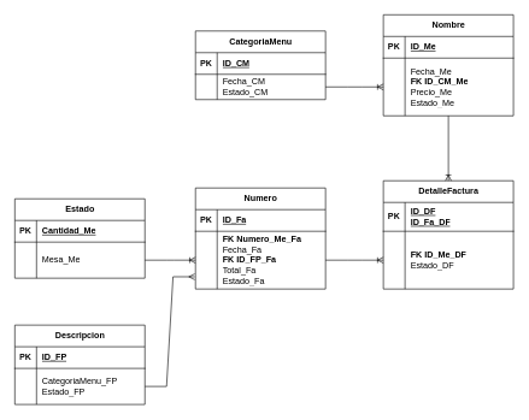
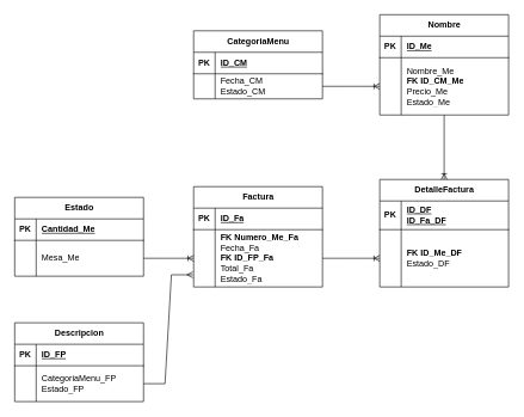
  <mxCell id="0" />
  <mxCell id="1" parent="0" />
  <mxCell id="2" value="Nombre" style="shape=table;startSize=30;container=1;collapsible=1;childLayout=tableLayout;fixedRows=1;rowLines=0;fontStyle=1;align=center;resizeLast=1;html=1;" parent="1" vertex="1"><mxGeometry x="530" y="20" width="180" height="140" as="geometry" /></mxCell>
  <mxCell id="3" value="" style="shape=tableRow;horizontal=0;startSize=0;swimlaneHead=0;swimlaneBody=0;fillColor=none;collapsible=0;dropTarget=0;points=[[0,0.5],[1,0.5]];portConstraint=eastwest;top=0;left=0;right=0;bottom=1;" parent="2" vertex="1"><mxGeometry y="30" width="180" height="30" as="geometry" /></mxCell>
  <mxCell id="4" value="PK" style="shape=partialRectangle;connectable=0;fillColor=none;top=0;left=0;bottom=0;right=0;fontStyle=1;overflow=hidden;whiteSpace=wrap;html=1;" parent="3" vertex="1"><mxGeometry width="30" height="30" as="geometry"><mxRectangle width="30" height="30" as="alternateBounds" /></mxGeometry></mxCell>
  <mxCell id="5" value="ID_Me" style="shape=partialRectangle;connectable=0;fillColor=none;top=0;left=0;bottom=0;right=0;align=left;spacingLeft=6;fontStyle=5;overflow=hidden;whiteSpace=wrap;html=1;" parent="3" vertex="1"><mxGeometry x="30" width="150" height="30" as="geometry"><mxRectangle width="150" height="30" as="alternateBounds" /></mxGeometry></mxCell>
  <mxCell id="6" value="" style="shape=tableRow;horizontal=0;startSize=0;swimlaneHead=0;swimlaneBody=0;fillColor=none;collapsible=0;dropTarget=0;points=[[0,0.5],[1,0.5]];portConstraint=eastwest;top=0;left=0;right=0;bottom=0;" parent="2" vertex="1"><mxGeometry y="60" width="180" height="80" as="geometry" /></mxCell>
  <mxCell id="7" value="&amp;nbsp;" style="shape=partialRectangle;connectable=0;fillColor=none;top=0;left=0;bottom=0;right=0;editable=1;overflow=hidden;whiteSpace=wrap;html=1;" parent="6" vertex="1"><mxGeometry width="30" height="80" as="geometry"><mxRectangle width="30" height="80" as="alternateBounds" /></mxGeometry></mxCell>
- <mxCell id="8" value="Fecha_Me&lt;div&gt;&lt;b&gt;FK ID_CM_Me&lt;/b&gt;&lt;/div&gt;&lt;div&gt;Precio_Me&lt;/div&gt;&lt;div&gt;Estado_Me&lt;/div&gt;" style="shape=partialRectangle;connectable=0;fillColor=none;top=0;left=0;bottom=0;right=0;align=left;spacingLeft=6;overflow=hidden;whiteSpace=wrap;html=1;" parent="6" vertex="1"><mxGeometry x="30" width="150" height="80" as="geometry"><mxRectangle width="150" height="80" as="alternateBounds" /></mxGeometry></mxCell>
+ <mxCell id="8" value="Nombre_Me&lt;div&gt;&lt;b&gt;FK ID_CM_Me&lt;/b&gt;&lt;/div&gt;&lt;div&gt;Precio_Me&lt;/div&gt;&lt;div&gt;Estado_Me&lt;/div&gt;" style="shape=partialRectangle;connectable=0;fillColor=none;top=0;left=0;bottom=0;right=0;align=left;spacingLeft=6;overflow=hidden;whiteSpace=wrap;html=1;" parent="6" vertex="1"><mxGeometry x="30" width="150" height="80" as="geometry"><mxRectangle width="150" height="80" as="alternateBounds" /></mxGeometry></mxCell>
  <mxCell id="9" value="CategoriaMenu" style="shape=table;startSize=30;container=1;collapsible=1;childLayout=tableLayout;fixedRows=1;rowLines=0;fontStyle=1;align=center;resizeLast=1;html=1;" parent="1" vertex="1"><mxGeometry x="270" y="42.5" width="180" height="95" as="geometry" /></mxCell>
  <mxCell id="10" value="" style="shape=tableRow;horizontal=0;startSize=0;swimlaneHead=0;swimlaneBody=0;fillColor=none;collapsible=0;dropTarget=0;points=[[0,0.5],[1,0.5]];portConstraint=eastwest;top=0;left=0;right=0;bottom=1;" parent="9" vertex="1"><mxGeometry y="30" width="180" height="30" as="geometry" /></mxCell>
  <mxCell id="11" value="PK" style="shape=partialRectangle;connectable=0;fillColor=none;top=0;left=0;bottom=0;right=0;fontStyle=1;overflow=hidden;whiteSpace=wrap;html=1;" parent="10" vertex="1"><mxGeometry width="30" height="30" as="geometry"><mxRectangle width="30" height="30" as="alternateBounds" /></mxGeometry></mxCell>
  <mxCell id="12" value="ID_CM" style="shape=partialRectangle;connectable=0;fillColor=none;top=0;left=0;bottom=0;right=0;align=left;spacingLeft=6;fontStyle=5;overflow=hidden;whiteSpace=wrap;html=1;" parent="10" vertex="1"><mxGeometry x="30" width="150" height="30" as="geometry"><mxRectangle width="150" height="30" as="alternateBounds" /></mxGeometry></mxCell>
  <mxCell id="13" value="" style="shape=tableRow;horizontal=0;startSize=0;swimlaneHead=0;swimlaneBody=0;fillColor=none;collapsible=0;dropTarget=0;points=[[0,0.5],[1,0.5]];portConstraint=eastwest;top=0;left=0;right=0;bottom=0;" parent="9" vertex="1"><mxGeometry y="60" width="180" height="35" as="geometry" /></mxCell>
  <mxCell id="14" value="" style="shape=partialRectangle;connectable=0;fillColor=none;top=0;left=0;bottom=0;right=0;editable=1;overflow=hidden;whiteSpace=wrap;html=1;" parent="13" vertex="1"><mxGeometry width="30" height="35" as="geometry"><mxRectangle width="30" height="35" as="alternateBounds" /></mxGeometry></mxCell>
  <mxCell id="15" value="Fecha_CM&lt;div&gt;Estado_CM&lt;/div&gt;" style="shape=partialRectangle;connectable=0;fillColor=none;top=0;left=0;bottom=0;right=0;align=left;spacingLeft=6;overflow=hidden;whiteSpace=wrap;html=1;" parent="13" vertex="1"><mxGeometry x="30" width="150" height="35" as="geometry"><mxRectangle width="150" height="35" as="alternateBounds" /></mxGeometry></mxCell>
- <mxCell id="16" value="Numero" style="shape=table;startSize=30;container=1;collapsible=1;childLayout=tableLayout;fixedRows=1;rowLines=0;fontStyle=1;align=center;resizeLast=1;html=1;" parent="1" vertex="1"><mxGeometry x="270" y="260" width="180" height="140" as="geometry" /></mxCell>
+ <mxCell id="16" value="Factura" style="shape=table;startSize=30;container=1;collapsible=1;childLayout=tableLayout;fixedRows=1;rowLines=0;fontStyle=1;align=center;resizeLast=1;html=1;" parent="1" vertex="1"><mxGeometry x="270" y="260" width="180" height="140" as="geometry" /></mxCell>
  <mxCell id="17" value="" style="shape=tableRow;horizontal=0;startSize=0;swimlaneHead=0;swimlaneBody=0;fillColor=none;collapsible=0;dropTarget=0;points=[[0,0.5],[1,0.5]];portConstraint=eastwest;top=0;left=0;right=0;bottom=1;" parent="16" vertex="1"><mxGeometry y="30" width="180" height="30" as="geometry" /></mxCell>
  <mxCell id="18" value="PK" style="shape=partialRectangle;connectable=0;fillColor=none;top=0;left=0;bottom=0;right=0;fontStyle=1;overflow=hidden;whiteSpace=wrap;html=1;" parent="17" vertex="1"><mxGeometry width="30" height="30" as="geometry"><mxRectangle width="30" height="30" as="alternateBounds" /></mxGeometry></mxCell>
  <mxCell id="19" value="ID_Fa" style="shape=partialRectangle;connectable=0;fillColor=none;top=0;left=0;bottom=0;right=0;align=left;spacingLeft=6;fontStyle=5;overflow=hidden;whiteSpace=wrap;html=1;" parent="17" vertex="1"><mxGeometry x="30" width="150" height="30" as="geometry"><mxRectangle width="150" height="30" as="alternateBounds" /></mxGeometry></mxCell>
  <mxCell id="20" value="" style="shape=tableRow;horizontal=0;startSize=0;swimlaneHead=0;swimlaneBody=0;fillColor=none;collapsible=0;dropTarget=0;points=[[0,0.5],[1,0.5]];portConstraint=eastwest;top=0;left=0;right=0;bottom=0;" parent="16" vertex="1"><mxGeometry y="60" width="180" height="80" as="geometry" /></mxCell>
  <mxCell id="21" value="&amp;nbsp;" style="shape=partialRectangle;connectable=0;fillColor=none;top=0;left=0;bottom=0;right=0;editable=1;overflow=hidden;whiteSpace=wrap;html=1;" parent="20" vertex="1"><mxGeometry width="30" height="80" as="geometry"><mxRectangle width="30" height="80" as="alternateBounds" /></mxGeometry></mxCell>
  <mxCell id="22" value="&lt;div&gt;&lt;b&gt;FK Numero_Me_Fa&lt;/b&gt;&lt;/div&gt;&lt;div&gt;Fecha_Fa&lt;/div&gt;&lt;b&gt;FK ID_FP_Fa&lt;/b&gt;&lt;div&gt;Total_Fa&lt;/div&gt;&lt;div&gt;Estado_Fa&lt;br&gt;&lt;/div&gt;" style="shape=partialRectangle;connectable=0;fillColor=none;top=0;left=0;bottom=0;right=0;align=left;spacingLeft=6;overflow=hidden;whiteSpace=wrap;html=1;" parent="20" vertex="1"><mxGeometry x="30" width="150" height="80" as="geometry"><mxRectangle width="150" height="80" as="alternateBounds" /></mxGeometry></mxCell>
  <mxCell id="23" value="DetalleFactura" style="shape=table;startSize=30;container=1;collapsible=1;childLayout=tableLayout;fixedRows=1;rowLines=0;fontStyle=1;align=center;resizeLast=1;html=1;" parent="1" vertex="1"><mxGeometry x="530" y="250" width="180" height="150" as="geometry" /></mxCell>
  <mxCell id="24" value="" style="shape=tableRow;horizontal=0;startSize=0;swimlaneHead=0;swimlaneBody=0;fillColor=none;collapsible=0;dropTarget=0;points=[[0,0.5],[1,0.5]];portConstraint=eastwest;top=0;left=0;right=0;bottom=1;" parent="23" vertex="1"><mxGeometry y="30" width="180" height="40" as="geometry" /></mxCell>
  <mxCell id="25" value="PK" style="shape=partialRectangle;connectable=0;fillColor=none;top=0;left=0;bottom=0;right=0;fontStyle=1;overflow=hidden;whiteSpace=wrap;html=1;" parent="24" vertex="1"><mxGeometry width="30" height="40" as="geometry"><mxRectangle width="30" height="40" as="alternateBounds" /></mxGeometry></mxCell>
  <mxCell id="26" value="&lt;div&gt;ID_DF&lt;/div&gt;ID_Fa_DF" style="shape=partialRectangle;connectable=0;fillColor=none;top=0;left=0;bottom=0;right=0;align=left;spacingLeft=6;fontStyle=5;overflow=hidden;whiteSpace=wrap;html=1;" parent="24" vertex="1"><mxGeometry x="30" width="150" height="40" as="geometry"><mxRectangle width="150" height="40" as="alternateBounds" /></mxGeometry></mxCell>
  <mxCell id="27" value="" style="shape=tableRow;horizontal=0;startSize=0;swimlaneHead=0;swimlaneBody=0;fillColor=none;collapsible=0;dropTarget=0;points=[[0,0.5],[1,0.5]];portConstraint=eastwest;top=0;left=0;right=0;bottom=0;" parent="23" vertex="1"><mxGeometry y="70" width="180" height="80" as="geometry" /></mxCell>
  <mxCell id="28" value="&amp;nbsp;" style="shape=partialRectangle;connectable=0;fillColor=none;top=0;left=0;bottom=0;right=0;editable=1;overflow=hidden;whiteSpace=wrap;html=1;" parent="27" vertex="1"><mxGeometry width="30" height="80" as="geometry"><mxRectangle width="30" height="80" as="alternateBounds" /></mxGeometry></mxCell>
  <mxCell id="29" value="&lt;div&gt;&lt;b&gt;FK ID_Me_DF&lt;/b&gt;&lt;/div&gt;&lt;div&gt;&lt;span style=&quot;background-color: initial;&quot;&gt;Estado_DF&lt;/span&gt;&lt;br&gt;&lt;/div&gt;" style="shape=partialRectangle;connectable=0;fillColor=none;top=0;left=0;bottom=0;right=0;align=left;spacingLeft=6;overflow=hidden;whiteSpace=wrap;html=1;" parent="27" vertex="1"><mxGeometry x="30" width="150" height="80" as="geometry"><mxRectangle width="150" height="80" as="alternateBounds" /></mxGeometry></mxCell>
  <mxCell id="30" value="Estado" style="shape=table;startSize=30;container=1;collapsible=1;childLayout=tableLayout;fixedRows=1;rowLines=0;fontStyle=1;align=center;resizeLast=1;html=1;" parent="1" vertex="1"><mxGeometry x="20" y="275" width="180" height="110" as="geometry" /></mxCell>
  <mxCell id="31" value="" style="shape=tableRow;horizontal=0;startSize=0;swimlaneHead=0;swimlaneBody=0;fillColor=none;collapsible=0;dropTarget=0;points=[[0,0.5],[1,0.5]];portConstraint=eastwest;top=0;left=0;right=0;bottom=1;" parent="30" vertex="1"><mxGeometry y="30" width="180" height="30" as="geometry" /></mxCell>
  <mxCell id="32" value="PK" style="shape=partialRectangle;connectable=0;fillColor=none;top=0;left=0;bottom=0;right=0;fontStyle=1;overflow=hidden;whiteSpace=wrap;html=1;" parent="31" vertex="1"><mxGeometry width="30" height="30" as="geometry"><mxRectangle width="30" height="30" as="alternateBounds" /></mxGeometry></mxCell>
  <mxCell id="33" value="Cantidad_Me" style="shape=partialRectangle;connectable=0;fillColor=none;top=0;left=0;bottom=0;right=0;align=left;spacingLeft=6;fontStyle=5;overflow=hidden;whiteSpace=wrap;html=1;" parent="31" vertex="1"><mxGeometry x="30" width="150" height="30" as="geometry"><mxRectangle width="150" height="30" as="alternateBounds" /></mxGeometry></mxCell>
  <mxCell id="34" value="" style="shape=tableRow;horizontal=0;startSize=0;swimlaneHead=0;swimlaneBody=0;fillColor=none;collapsible=0;dropTarget=0;points=[[0,0.5],[1,0.5]];portConstraint=eastwest;top=0;left=0;right=0;bottom=0;" parent="30" vertex="1"><mxGeometry y="60" width="180" height="50" as="geometry" /></mxCell>
  <mxCell id="35" value="&amp;nbsp;" style="shape=partialRectangle;connectable=0;fillColor=none;top=0;left=0;bottom=0;right=0;editable=1;overflow=hidden;whiteSpace=wrap;html=1;" parent="34" vertex="1"><mxGeometry width="30" height="50" as="geometry"><mxRectangle width="30" height="50" as="alternateBounds" /></mxGeometry></mxCell>
  <mxCell id="36" value="&lt;div&gt;Mesa_Me&lt;br&gt;&lt;/div&gt;" style="shape=partialRectangle;connectable=0;fillColor=none;top=0;left=0;bottom=0;right=0;align=left;spacingLeft=6;overflow=hidden;whiteSpace=wrap;html=1;" parent="34" vertex="1"><mxGeometry x="30" width="150" height="50" as="geometry"><mxRectangle width="150" height="50" as="alternateBounds" /></mxGeometry></mxCell>
  <mxCell id="37" value="" style="fontSize=12;html=1;endArrow=ERoneToMany;rounded=0;entryX=0.5;entryY=0;entryDx=0;entryDy=0;" parent="1" target="23" edge="1"><mxGeometry width="100" height="100" relative="1" as="geometry"><mxPoint x="620" y="160" as="sourcePoint" /><mxPoint x="820" y="210" as="targetPoint" /></mxGeometry></mxCell>
  <mxCell id="38" value="" style="edgeStyle=entityRelationEdgeStyle;fontSize=12;html=1;endArrow=ERoneToMany;rounded=0;exitX=1;exitY=0.5;exitDx=0;exitDy=0;entryX=0;entryY=0.5;entryDx=0;entryDy=0;" parent="1" source="20" target="27" edge="1"><mxGeometry width="100" height="100" relative="1" as="geometry"><mxPoint x="550" y="210" as="sourcePoint" /><mxPoint x="650" y="110" as="targetPoint" /></mxGeometry></mxCell>
  <mxCell id="39" value="" style="edgeStyle=entityRelationEdgeStyle;fontSize=12;html=1;endArrow=ERoneToMany;rounded=0;entryX=0;entryY=0.5;entryDx=0;entryDy=0;exitX=1;exitY=0.5;exitDx=0;exitDy=0;" parent="1" source="34" target="20" edge="1"><mxGeometry width="100" height="100" relative="1" as="geometry"><mxPoint x="800" y="365" as="sourcePoint" /><mxPoint x="650" y="110" as="targetPoint" /></mxGeometry></mxCell>
  <mxCell id="40" value="Descripcion" style="shape=table;startSize=30;container=1;collapsible=1;childLayout=tableLayout;fixedRows=1;rowLines=0;fontStyle=1;align=center;resizeLast=1;html=1;" parent="1" vertex="1"><mxGeometry x="20" y="450" width="180" height="110" as="geometry" /></mxCell>
  <mxCell id="41" value="" style="shape=tableRow;horizontal=0;startSize=0;swimlaneHead=0;swimlaneBody=0;fillColor=none;collapsible=0;dropTarget=0;points=[[0,0.5],[1,0.5]];portConstraint=eastwest;top=0;left=0;right=0;bottom=1;" parent="40" vertex="1"><mxGeometry y="30" width="180" height="30" as="geometry" /></mxCell>
  <mxCell id="42" value="PK" style="shape=partialRectangle;connectable=0;fillColor=none;top=0;left=0;bottom=0;right=0;fontStyle=1;overflow=hidden;whiteSpace=wrap;html=1;" parent="41" vertex="1"><mxGeometry width="30" height="30" as="geometry"><mxRectangle width="30" height="30" as="alternateBounds" /></mxGeometry></mxCell>
  <mxCell id="43" value="ID_FP" style="shape=partialRectangle;connectable=0;fillColor=none;top=0;left=0;bottom=0;right=0;align=left;spacingLeft=6;fontStyle=5;overflow=hidden;whiteSpace=wrap;html=1;" parent="41" vertex="1"><mxGeometry x="30" width="150" height="30" as="geometry"><mxRectangle width="150" height="30" as="alternateBounds" /></mxGeometry></mxCell>
  <mxCell id="44" value="" style="shape=tableRow;horizontal=0;startSize=0;swimlaneHead=0;swimlaneBody=0;fillColor=none;collapsible=0;dropTarget=0;points=[[0,0.5],[1,0.5]];portConstraint=eastwest;top=0;left=0;right=0;bottom=0;" parent="40" vertex="1"><mxGeometry y="60" width="180" height="50" as="geometry" /></mxCell>
  <mxCell id="45" value="&amp;nbsp;" style="shape=partialRectangle;connectable=0;fillColor=none;top=0;left=0;bottom=0;right=0;editable=1;overflow=hidden;whiteSpace=wrap;html=1;" parent="44" vertex="1"><mxGeometry width="30" height="50" as="geometry"><mxRectangle width="30" height="50" as="alternateBounds" /></mxGeometry></mxCell>
  <mxCell id="46" value="CategoriaMenu_FP&lt;div&gt;Estado_FP&lt;br&gt;&lt;/div&gt;" style="shape=partialRectangle;connectable=0;fillColor=none;top=0;left=0;bottom=0;right=0;align=left;spacingLeft=6;overflow=hidden;whiteSpace=wrap;html=1;" parent="44" vertex="1"><mxGeometry x="30" width="150" height="50" as="geometry"><mxRectangle width="150" height="50" as="alternateBounds" /></mxGeometry></mxCell>
  <mxCell id="47" value="" style="edgeStyle=entityRelationEdgeStyle;fontSize=12;html=1;endArrow=ERmany;rounded=0;exitX=1;exitY=0.5;exitDx=0;exitDy=0;entryX=-0.006;entryY=0.788;entryDx=0;entryDy=0;entryPerimeter=0;" parent="1" source="44" target="20" edge="1"><mxGeometry width="100" height="100" relative="1" as="geometry"><mxPoint x="340" y="590" as="sourcePoint" /><mxPoint x="420" y="460" as="targetPoint" /></mxGeometry></mxCell>
  <mxCell id="48" value="" style="edgeStyle=entityRelationEdgeStyle;fontSize=12;html=1;endArrow=ERoneToMany;rounded=0;exitX=1;exitY=0.5;exitDx=0;exitDy=0;entryX=0;entryY=0.5;entryDx=0;entryDy=0;" parent="1" source="13" target="6" edge="1"><mxGeometry width="100" height="100" relative="1" as="geometry"><mxPoint x="470" y="380" as="sourcePoint" /><mxPoint x="480" y="170" as="targetPoint" /></mxGeometry></mxCell>
